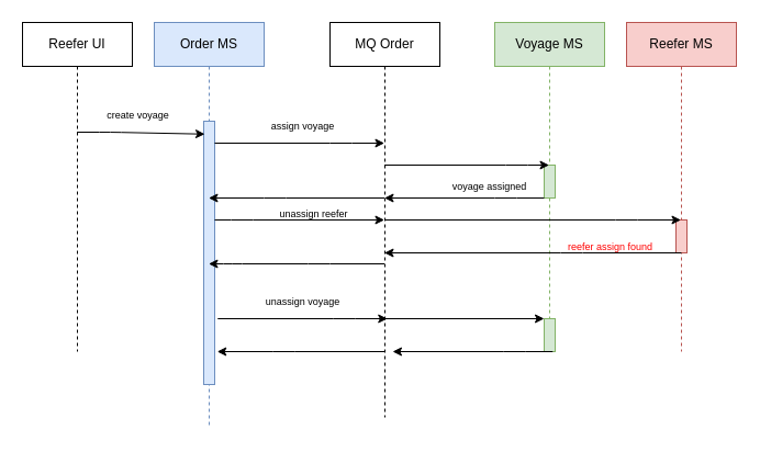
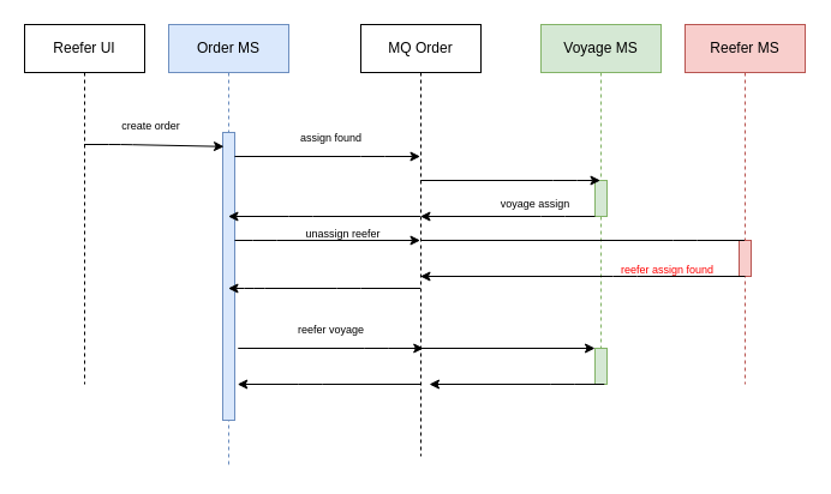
  <mxCell id="0" />
  <mxCell id="1" parent="0" />
  <mxCell id="2" value="Reefer MS" style="shape=umlLifeline;perimeter=lifelinePerimeter;whiteSpace=wrap;html=1;container=1;collapsible=0;recursiveResize=0;outlineConnect=0;fillColor=#f8cecc;strokeColor=#b85450;" parent="1" vertex="1"><mxGeometry x="570" y="20" width="100" height="300" as="geometry" /></mxCell>
  <mxCell id="3" value="" style="html=1;points=[];perimeter=orthogonalPerimeter;fillColor=#f8cecc;strokeColor=#b85450;" parent="2" vertex="1"><mxGeometry x="45" y="180" width="10" height="30" as="geometry" /></mxCell>
  <mxCell id="4" value="Voyage MS" style="shape=umlLifeline;perimeter=lifelinePerimeter;whiteSpace=wrap;html=1;container=1;collapsible=0;recursiveResize=0;outlineConnect=0;fillColor=#d5e8d4;strokeColor=#82b366;" parent="1" vertex="1"><mxGeometry x="450" y="20" width="100" height="300" as="geometry" /></mxCell>
  <mxCell id="5" value="" style="html=1;points=[];perimeter=orthogonalPerimeter;fillColor=#d5e8d4;strokeColor=#82b366;" parent="4" vertex="1"><mxGeometry x="45" y="130" width="10" height="30" as="geometry" /></mxCell>
  <mxCell id="6" value="" style="html=1;points=[];perimeter=orthogonalPerimeter;fillColor=#d5e8d4;strokeColor=#82b366;" vertex="1" parent="4"><mxGeometry x="45" y="270" width="10" height="30" as="geometry" /></mxCell>
  <mxCell id="7" value="Order MS" style="shape=umlLifeline;perimeter=lifelinePerimeter;whiteSpace=wrap;html=1;container=1;collapsible=0;recursiveResize=0;outlineConnect=0;fillColor=#dae8fc;strokeColor=#6c8ebf;" parent="1" vertex="1"><mxGeometry x="140" y="20" width="100" height="370" as="geometry" /></mxCell>
  <mxCell id="8" value="" style="html=1;points=[];perimeter=orthogonalPerimeter;fillColor=#dae8fc;strokeColor=#6c8ebf;" parent="7" vertex="1"><mxGeometry x="45" y="90" width="10" height="240" as="geometry" /></mxCell>
  <mxCell id="9" style="edgeStyle=none;html=1;" edge="1" parent="7"><mxGeometry relative="1" as="geometry"><Array as="points"><mxPoint x="172.75" y="270" /></Array><mxPoint x="57.75" y="270" as="sourcePoint" /><mxPoint x="212.25" y="270" as="targetPoint" /></mxGeometry></mxCell>
  <mxCell id="10" style="edgeStyle=none;html=1;entryX=0.1;entryY=0.049;entryDx=0;entryDy=0;entryPerimeter=0;" parent="1" source="11" target="8" edge="1"><mxGeometry relative="1" as="geometry"><Array as="points"><mxPoint x="100" y="120" /></Array></mxGeometry></mxCell>
  <mxCell id="11" value="Reefer UI" style="shape=umlLifeline;perimeter=lifelinePerimeter;whiteSpace=wrap;html=1;container=1;collapsible=0;recursiveResize=0;outlineConnect=0;" parent="1" vertex="1"><mxGeometry x="20" y="20" width="100" height="300" as="geometry" /></mxCell>
- <mxCell id="12" value="create voyage" style="text;strokeColor=none;fillColor=none;html=1;fontSize=9;fontStyle=0;verticalAlign=middle;align=center;" parent="11" vertex="1"><mxGeometry x="70" y="70" width="70" height="30" as="geometry" /></mxCell>
+ <mxCell id="12" value="create order" style="text;strokeColor=none;fillColor=none;html=1;fontSize=9;fontStyle=0;verticalAlign=middle;align=center;" parent="11" vertex="1"><mxGeometry x="70" y="70" width="70" height="30" as="geometry" /></mxCell>
  <mxCell id="13" style="edgeStyle=none;html=1;" parent="1" source="17" target="4" edge="1"><mxGeometry relative="1" as="geometry"><Array as="points"><mxPoint x="470" y="150" /></Array></mxGeometry></mxCell>
- <mxCell id="14" style="edgeStyle=none;html=1;" parent="1" source="17" target="2" edge="1"><mxGeometry relative="1" as="geometry"><Array as="points"><mxPoint x="570" y="200" /></Array></mxGeometry></mxCell>
+ <mxCell id="14" style="edgeStyle=none;html=1;endArrow=none;" parent="1" source="17" target="2" edge="1"><mxGeometry relative="1" as="geometry"><Array as="points"><mxPoint x="570" y="200" /></Array></mxGeometry></mxCell>
  <mxCell id="15" style="edgeStyle=none;html=1;" parent="1" source="17" target="7" edge="1"><mxGeometry relative="1" as="geometry"><Array as="points"><mxPoint x="250" y="180" /></Array></mxGeometry></mxCell>
  <mxCell id="16" style="edgeStyle=none;html=1;" edge="1" parent="1" source="17" target="6"><mxGeometry relative="1" as="geometry" /></mxCell>
  <mxCell id="17" value="MQ Order" style="shape=umlLifeline;perimeter=lifelinePerimeter;whiteSpace=wrap;html=1;container=1;collapsible=0;recursiveResize=0;outlineConnect=0;" parent="1" vertex="1"><mxGeometry x="300" y="20" width="100" height="360" as="geometry" /></mxCell>
  <mxCell id="18" value="unassign reefer" style="text;strokeColor=none;fillColor=none;html=1;fontSize=9;fontStyle=0;verticalAlign=middle;align=center;" parent="17" vertex="1"><mxGeometry x="-50" y="160" width="70" height="30" as="geometry" /></mxCell>
  <mxCell id="19" style="edgeStyle=none;html=1;" parent="1" source="8" target="17" edge="1"><mxGeometry relative="1" as="geometry"><Array as="points"><mxPoint x="310" y="130" /></Array></mxGeometry></mxCell>
  <mxCell id="20" style="edgeStyle=none;html=1;" parent="1" source="8" target="17" edge="1"><mxGeometry relative="1" as="geometry"><mxPoint x="340" y="170" as="targetPoint" /><Array as="points"><mxPoint x="220" y="200" /></Array></mxGeometry></mxCell>
  <mxCell id="21" style="edgeStyle=none;html=1;" parent="1" target="17" edge="1"><mxGeometry relative="1" as="geometry"><mxPoint x="620" y="230" as="sourcePoint" /><Array as="points"><mxPoint x="520" y="230" /></Array></mxGeometry></mxCell>
  <mxCell id="22" style="edgeStyle=none;html=1;" parent="1" source="5" target="17" edge="1"><mxGeometry relative="1" as="geometry"><Array as="points"><mxPoint x="460" y="180" /></Array></mxGeometry></mxCell>
  <mxCell id="23" style="edgeStyle=none;html=1;" parent="1" source="17" target="7" edge="1"><mxGeometry relative="1" as="geometry"><mxPoint x="280" y="180" as="sourcePoint" /><mxPoint x="199.5" y="190" as="targetPoint" /><Array as="points"><mxPoint x="290" y="240" /><mxPoint x="210" y="240" /></Array></mxGeometry></mxCell>
- <mxCell id="24" value="assign voyage" style="text;strokeColor=none;fillColor=none;html=1;fontSize=9;fontStyle=0;verticalAlign=middle;align=center;" parent="1" vertex="1"><mxGeometry x="240" y="100" width="70" height="30" as="geometry" /></mxCell>
+ <mxCell id="24" value="assign found" style="text;strokeColor=none;fillColor=none;html=1;fontSize=9;fontStyle=0;verticalAlign=middle;align=center;" parent="1" vertex="1"><mxGeometry x="240" y="100" width="70" height="30" as="geometry" /></mxCell>
  <mxCell id="25" value="reefer assign found" style="text;strokeColor=none;fillColor=none;html=1;fontSize=9;fontStyle=0;verticalAlign=middle;align=center;fontColor=#FF0000;" parent="1" vertex="1"><mxGeometry x="520" y="210" width="70" height="30" as="geometry" /></mxCell>
- <mxCell id="26" value="voyage assigned" style="text;strokeColor=none;fillColor=none;html=1;fontSize=9;fontStyle=0;verticalAlign=middle;align=center;" parent="1" vertex="1"><mxGeometry x="410" y="155" width="70" height="30" as="geometry" /></mxCell>
- <mxCell id="27" value="unassign voyage" style="text;strokeColor=none;fillColor=none;html=1;fontSize=9;fontStyle=0;verticalAlign=middle;align=center;" vertex="1" parent="1"><mxGeometry x="240" y="260" width="70" height="30" as="geometry" /></mxCell>
+ <mxCell id="26" value="voyage assign" style="text;strokeColor=none;fillColor=none;html=1;fontSize=9;fontStyle=0;verticalAlign=middle;align=center;" parent="1" vertex="1"><mxGeometry x="410" y="155" width="70" height="30" as="geometry" /></mxCell>
+ <mxCell id="27" value="reefer voyage" style="text;strokeColor=none;fillColor=none;html=1;fontSize=9;fontStyle=0;verticalAlign=middle;align=center;" vertex="1" parent="1"><mxGeometry x="240" y="260" width="70" height="30" as="geometry" /></mxCell>
  <mxCell id="28" style="edgeStyle=none;html=1;" edge="1" parent="1"><mxGeometry relative="1" as="geometry"><Array as="points"><mxPoint x="257.75" y="320" /></Array><mxPoint x="350" y="320" as="sourcePoint" /><mxPoint x="197.25" y="320" as="targetPoint" /></mxGeometry></mxCell>
  <mxCell id="29" style="edgeStyle=none;html=1;" edge="1" parent="1"><mxGeometry relative="1" as="geometry"><Array as="points"><mxPoint x="467.75" y="320" /></Array><mxPoint x="502.75" y="320" as="sourcePoint" /><mxPoint x="357" y="320" as="targetPoint" /></mxGeometry></mxCell>
